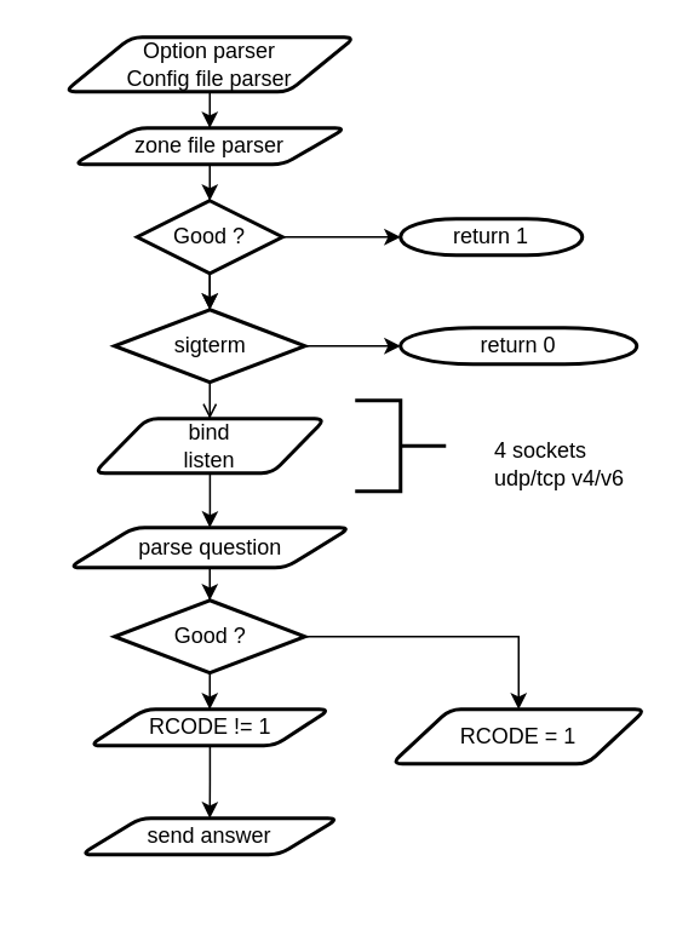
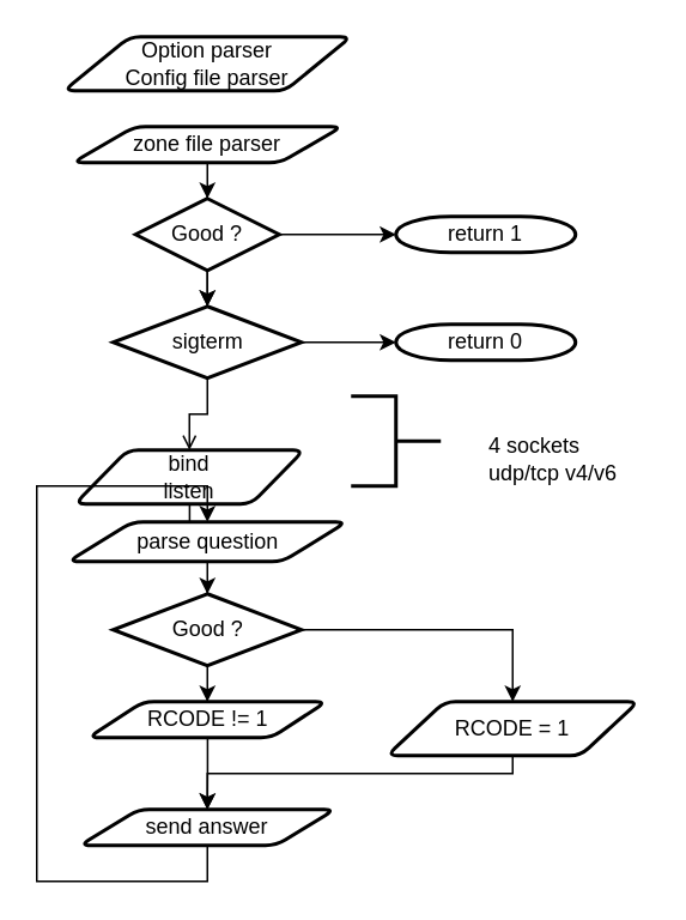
  <mxCell id="0" />
  <mxCell id="1" parent="0" />
- <mxCell id="2" value="return 0" style="strokeWidth=2;html=1;shape=mxgraph.flowchart.terminator;whiteSpace=wrap;" parent="1" vertex="1"><mxGeometry x="220" y="180" width="130" height="20" as="geometry" /></mxCell>
- <mxCell id="3" style="edgeStyle=orthogonalEdgeStyle;rounded=0;orthogonalLoop=1;jettySize=auto;html=1;entryX=0.5;entryY=0;entryDx=0;entryDy=0;" parent="1" source="4" target="6" edge="1"><mxGeometry relative="1" as="geometry" /></mxCell>
+ <mxCell id="2" value="return 0" style="strokeWidth=2;html=1;shape=mxgraph.flowchart.terminator;whiteSpace=wrap;" parent="1" vertex="1"><mxGeometry x="220" y="180" width="100" height="20" as="geometry" /></mxCell>
  <mxCell id="4" value="&lt;div&gt;Option parser&lt;/div&gt;&lt;div&gt;Config file parser&lt;br&gt;&lt;/div&gt;" style="shape=parallelogram;html=1;strokeWidth=2;perimeter=parallelogramPerimeter;whiteSpace=wrap;rounded=1;arcSize=12;size=0.23;" parent="1" vertex="1"><mxGeometry x="35" y="20" width="160" height="30" as="geometry" /></mxCell>
  <mxCell id="5" style="edgeStyle=orthogonalEdgeStyle;rounded=0;orthogonalLoop=1;jettySize=auto;html=1;entryX=0.5;entryY=0;entryDx=0;entryDy=0;entryPerimeter=0;" parent="1" source="6" target="9" edge="1"><mxGeometry relative="1" as="geometry" /></mxCell>
  <mxCell id="6" value="zone file parser" style="shape=parallelogram;html=1;strokeWidth=2;perimeter=parallelogramPerimeter;whiteSpace=wrap;rounded=1;arcSize=12;size=0.23;" parent="1" vertex="1"><mxGeometry x="40" y="70" width="150" height="20" as="geometry" /></mxCell>
  <mxCell id="7" style="edgeStyle=orthogonalEdgeStyle;rounded=0;orthogonalLoop=1;jettySize=auto;html=1;entryX=0;entryY=0.5;entryDx=0;entryDy=0;entryPerimeter=0;" parent="1" source="9" target="10" edge="1"><mxGeometry relative="1" as="geometry" /></mxCell>
  <mxCell id="8" style="edgeStyle=orthogonalEdgeStyle;rounded=0;orthogonalLoop=1;jettySize=auto;html=1;" parent="1" source="9" edge="1"><mxGeometry relative="1" as="geometry"><mxPoint x="115" y="170" as="targetPoint" /></mxGeometry></mxCell>
  <mxCell id="9" value="Good ?" style="strokeWidth=2;html=1;shape=mxgraph.flowchart.decision;whiteSpace=wrap;" parent="1" vertex="1"><mxGeometry x="75" y="110" width="80" height="40" as="geometry" /></mxCell>
  <mxCell id="10" value="return 1" style="strokeWidth=2;html=1;shape=mxgraph.flowchart.terminator;whiteSpace=wrap;" parent="1" vertex="1"><mxGeometry x="220" y="120" width="100" height="20" as="geometry" /></mxCell>
  <mxCell id="11" style="edgeStyle=orthogonalEdgeStyle;rounded=0;orthogonalLoop=1;jettySize=auto;html=1;" parent="1" edge="1"><mxGeometry relative="1" as="geometry"><mxPoint x="115" y="170" as="targetPoint" /><mxPoint x="115" y="200" as="sourcePoint" /></mxGeometry></mxCell>
  <mxCell id="12" style="edgeStyle=orthogonalEdgeStyle;rounded=0;orthogonalLoop=1;jettySize=auto;html=1;entryX=0.5;entryY=0;entryDx=0;entryDy=0;" parent="1" source="13" target="15" edge="1"><mxGeometry relative="1" as="geometry" /></mxCell>
- <mxCell id="13" value="&lt;div&gt;bind&lt;/div&gt;&lt;div&gt;listen&lt;br&gt;&lt;/div&gt;" style="shape=parallelogram;html=1;strokeWidth=2;perimeter=parallelogramPerimeter;whiteSpace=wrap;rounded=1;arcSize=12;size=0.23;" parent="1" vertex="1"><mxGeometry x="51.25" y="230" width="127.5" height="30" as="geometry" /></mxCell>
+ <mxCell id="13" value="&lt;div&gt;bind&lt;/div&gt;&lt;div&gt;listen&lt;br&gt;&lt;/div&gt;" style="shape=parallelogram;html=1;strokeWidth=2;perimeter=parallelogramPerimeter;whiteSpace=wrap;rounded=1;arcSize=12;size=0.23;" parent="1" vertex="1"><mxGeometry x="41.25" y="250" width="127.5" height="30" as="geometry" /></mxCell>
  <mxCell id="14" style="edgeStyle=orthogonalEdgeStyle;rounded=0;orthogonalLoop=1;jettySize=auto;html=1;entryX=0.5;entryY=0;entryDx=0;entryDy=0;entryPerimeter=0;" parent="1" source="15" target="18" edge="1"><mxGeometry relative="1" as="geometry" /></mxCell>
  <mxCell id="15" value="parse question" style="shape=parallelogram;html=1;strokeWidth=2;perimeter=parallelogramPerimeter;whiteSpace=wrap;rounded=1;arcSize=12;size=0.23;" parent="1" vertex="1"><mxGeometry x="37.5" y="290" width="155" height="22" as="geometry" /></mxCell>
  <mxCell id="16" style="edgeStyle=orthogonalEdgeStyle;rounded=0;orthogonalLoop=1;jettySize=auto;html=1;entryX=0.5;entryY=0;entryDx=0;entryDy=0;" parent="1" source="18" target="20" edge="1"><mxGeometry relative="1" as="geometry"><Array as="points"><mxPoint x="285" y="350" /></Array></mxGeometry></mxCell>
  <mxCell id="17" style="edgeStyle=orthogonalEdgeStyle;rounded=0;orthogonalLoop=1;jettySize=auto;html=1;entryX=0.5;entryY=0;entryDx=0;entryDy=0;" parent="1" source="18" target="28" edge="1"><mxGeometry relative="1" as="geometry" /></mxCell>
  <mxCell id="18" value="Good ?" style="strokeWidth=2;html=1;shape=mxgraph.flowchart.decision;whiteSpace=wrap;" parent="1" vertex="1"><mxGeometry x="62.5" y="330" width="105" height="40" as="geometry" /></mxCell>
+ <mxCell id="19" style="edgeStyle=orthogonalEdgeStyle;rounded=0;orthogonalLoop=1;jettySize=auto;html=1;entryX=0.5;entryY=0;entryDx=0;entryDy=0;exitX=0.5;exitY=1;exitDx=0;exitDy=0;" parent="1" source="20" target="22" edge="1"><mxGeometry relative="1" as="geometry"><Array as="points"><mxPoint x="285" y="430" /><mxPoint x="115" y="430" /></Array></mxGeometry></mxCell>
  <mxCell id="20" value="RCODE = 1" style="shape=parallelogram;html=1;strokeWidth=2;perimeter=parallelogramPerimeter;whiteSpace=wrap;rounded=1;arcSize=12;size=0.23;" parent="1" vertex="1"><mxGeometry x="215" y="390" width="140" height="30" as="geometry" /></mxCell>
+ <mxCell id="21" style="edgeStyle=orthogonalEdgeStyle;rounded=0;orthogonalLoop=1;jettySize=auto;html=1;exitX=0.5;exitY=1;exitDx=0;exitDy=0;entryX=0.5;entryY=0;entryDx=0;entryDy=0;" parent="1" source="22" target="15" edge="1"><mxGeometry relative="1" as="geometry"><mxPoint x="115" y="250" as="targetPoint" /><Array as="points"><mxPoint x="115" y="490" /><mxPoint x="20" y="490" /><mxPoint x="20" y="270" /><mxPoint x="115" y="270" /></Array></mxGeometry></mxCell>
  <mxCell id="22" value="send answer" style="shape=parallelogram;html=1;strokeWidth=2;perimeter=parallelogramPerimeter;whiteSpace=wrap;rounded=1;arcSize=12;size=0.23;" parent="1" vertex="1"><mxGeometry x="44" y="450" width="142" height="20" as="geometry" /></mxCell>
  <mxCell id="23" style="edgeStyle=orthogonalEdgeStyle;rounded=0;orthogonalLoop=1;jettySize=auto;html=1;" parent="1" source="26" edge="1"><mxGeometry relative="1" as="geometry"><mxPoint x="115" y="170" as="targetPoint" /></mxGeometry></mxCell>
  <mxCell id="24" style="edgeStyle=orthogonalEdgeStyle;rounded=0;orthogonalLoop=1;jettySize=auto;html=1;entryX=0;entryY=0.5;entryDx=0;entryDy=0;entryPerimeter=0;" parent="1" source="26" target="2" edge="1"><mxGeometry relative="1" as="geometry" /></mxCell>
  <mxCell id="25" style="edgeStyle=orthogonalEdgeStyle;rounded=0;orthogonalLoop=1;jettySize=auto;html=1;entryX=0.5;entryY=0;entryDx=0;entryDy=0;endArrow=open;" parent="1" source="26" target="13" edge="1"><mxGeometry relative="1" as="geometry" /></mxCell>
  <mxCell id="26" value="sigterm" style="strokeWidth=2;html=1;shape=mxgraph.flowchart.decision;whiteSpace=wrap;" parent="1" vertex="1"><mxGeometry x="62.5" y="170" width="105" height="40" as="geometry" /></mxCell>
  <mxCell id="27" style="edgeStyle=orthogonalEdgeStyle;rounded=0;orthogonalLoop=1;jettySize=auto;html=1;entryX=0.5;entryY=0;entryDx=0;entryDy=0;" parent="1" source="28" target="22" edge="1"><mxGeometry relative="1" as="geometry" /></mxCell>
  <mxCell id="28" value="RCODE != 1" style="shape=parallelogram;html=1;strokeWidth=2;perimeter=parallelogramPerimeter;whiteSpace=wrap;rounded=1;arcSize=12;size=0.23;" parent="1" vertex="1"><mxGeometry x="48.75" y="390" width="132.5" height="20" as="geometry" /></mxCell>
  <mxCell id="29" value="" style="strokeWidth=2;html=1;shape=mxgraph.flowchart.annotation_2;align=left;labelPosition=right;pointerEvents=1;flipV=0;flipH=1;" parent="1" vertex="1"><mxGeometry x="195" y="220" width="50" height="50" as="geometry" /></mxCell>
  <mxCell id="30" value="4 sockets&lt;br&gt;udp/tcp v4/v6" style="text;html=1;align=left;verticalAlign=middle;resizable=0;points=[];autosize=1;" parent="1" vertex="1"><mxGeometry x="270" y="240" width="90" height="30" as="geometry" /></mxCell>
